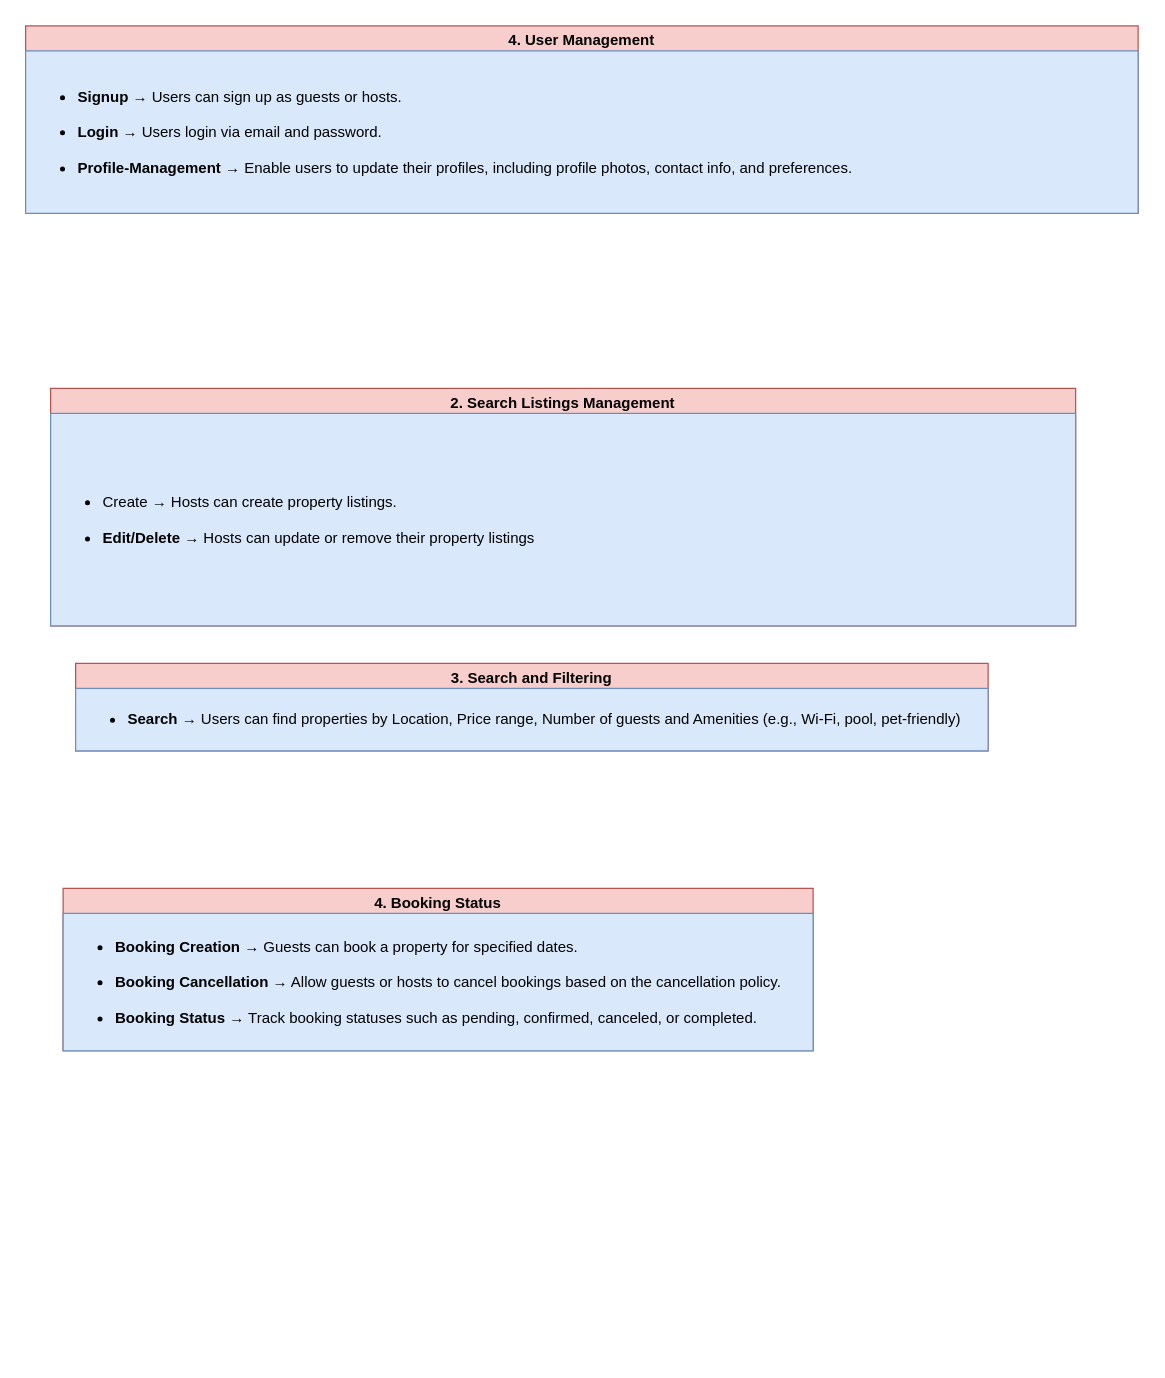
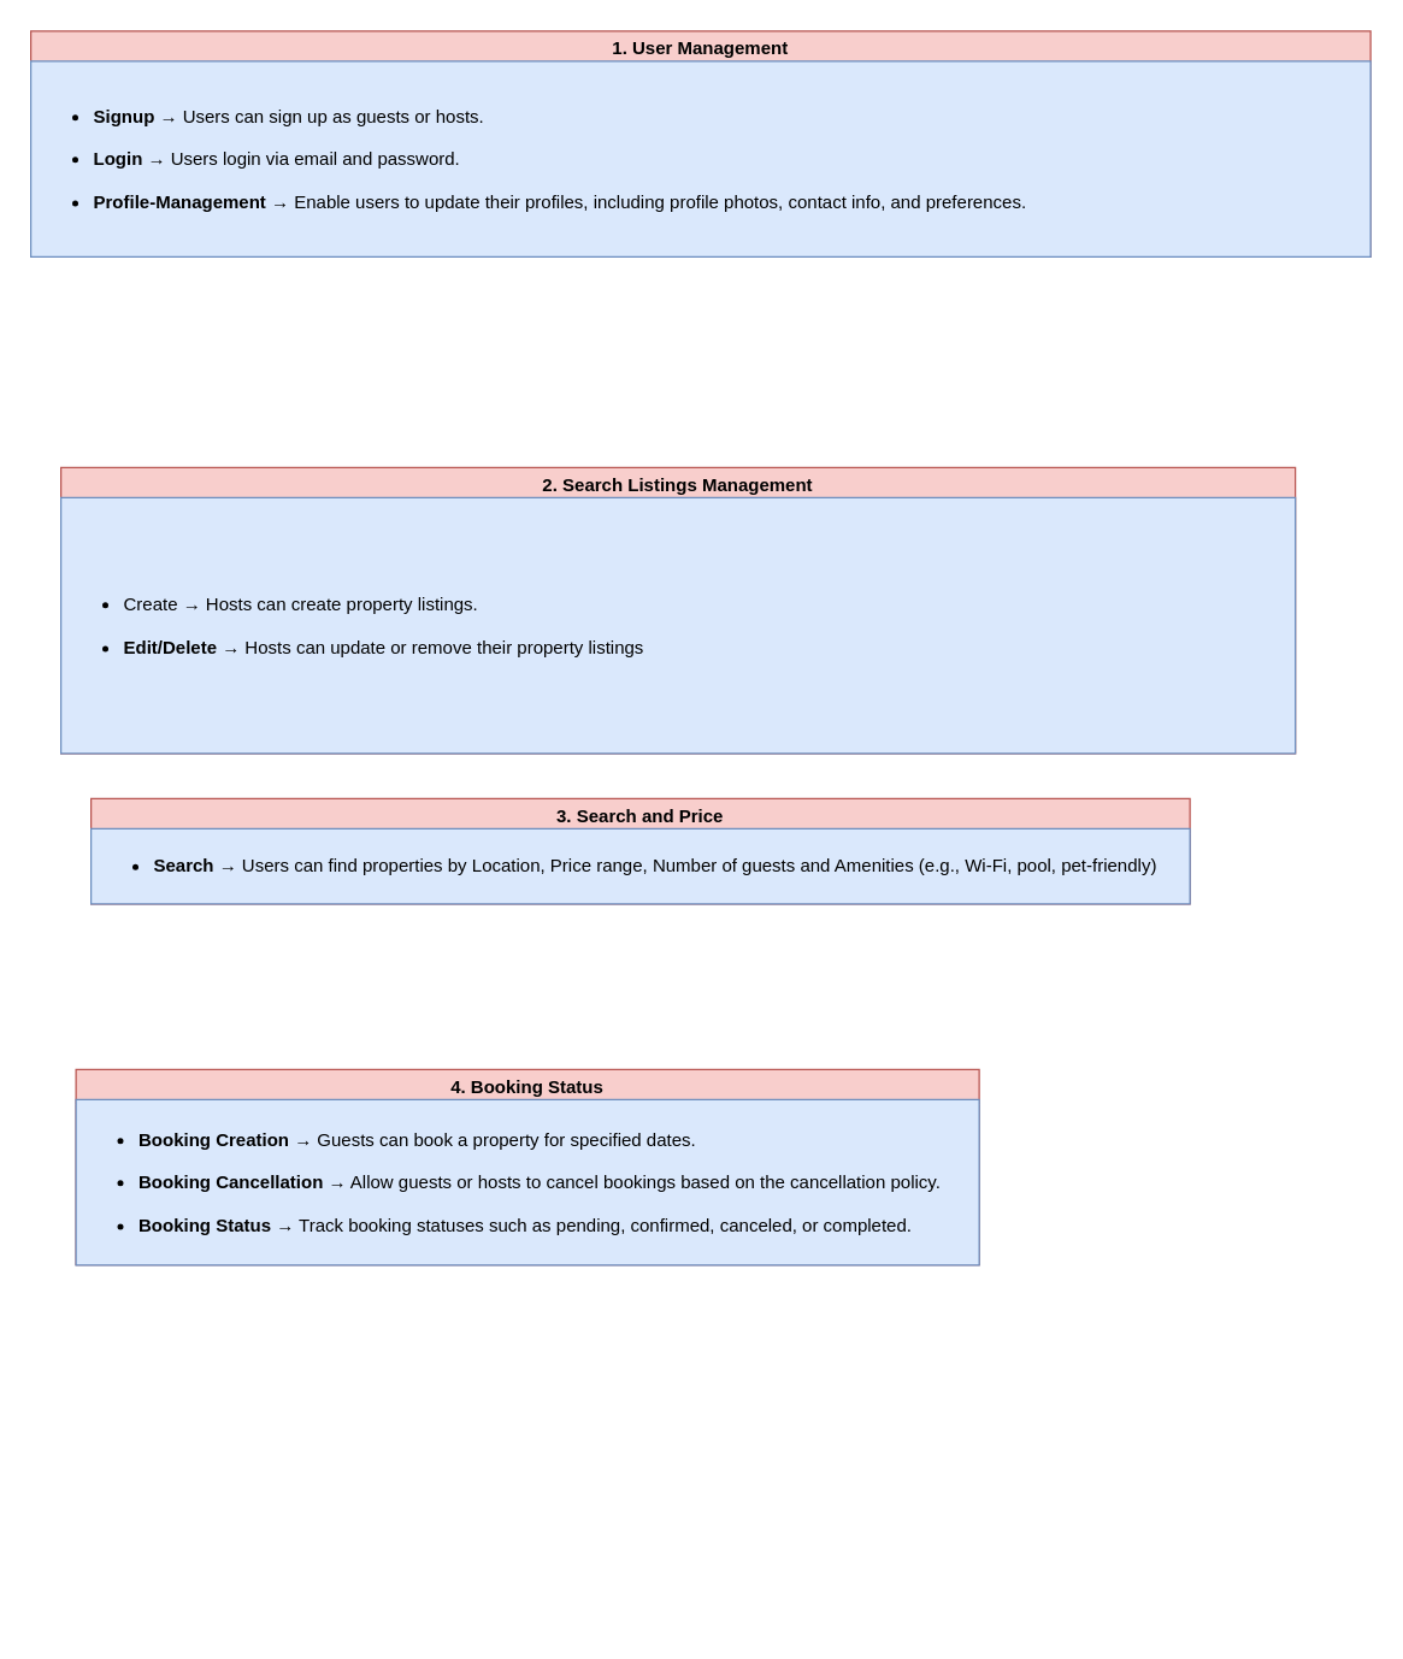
  <mxCell id="0" />
  <mxCell id="1" parent="0" />
- <mxCell id="2" value="&lt;span class=&quot;notion-enable-hover&quot; data-token-index=&quot;0&quot;&gt;3.&amp;nbsp;Search and Filtering&lt;/span&gt;" style="swimlane;whiteSpace=wrap;html=1;fillColor=#f8cecc;strokeColor=#b85450;container=0;" vertex="1" parent="1"><mxGeometry x="60" y="530" width="730" height="70" as="geometry"><mxRectangle x="-510" y="530" width="160" height="30" as="alternateBounds" /></mxGeometry></mxCell>
+ <mxCell id="2" value="&lt;span class=&quot;notion-enable-hover&quot; data-token-index=&quot;0&quot;&gt;3.&amp;nbsp;Search and Price&lt;/span&gt;" style="swimlane;whiteSpace=wrap;html=1;fillColor=#f8cecc;strokeColor=#b85450;container=0;" vertex="1" parent="1"><mxGeometry x="60" y="530" width="730" height="70" as="geometry"><mxRectangle x="-510" y="530" width="160" height="30" as="alternateBounds" /></mxGeometry></mxCell>
  <mxCell id="3" value="" style="group" vertex="1" connectable="0" parent="1"><mxGeometry x="40" y="310" width="820" height="190" as="geometry" /></mxCell>
  <mxCell id="4" value="&lt;span class=&quot;notion-enable-hover&quot; data-token-index=&quot;0&quot;&gt;2.&amp;nbsp;Search Listings Management&lt;/span&gt;" style="swimlane;whiteSpace=wrap;html=1;fillColor=#f8cecc;strokeColor=#b85450;container=0;" vertex="1" parent="3"><mxGeometry width="820" height="190" as="geometry" /></mxCell>
  <mxCell id="5" value="&lt;ul style=&quot;text-wrap-mode: nowrap;&quot;&gt;&lt;li&gt;Create → Hosts can create property listings.&lt;/li&gt;&lt;br&gt;&lt;li&gt;&lt;strong&gt;Edit/Delete →&lt;/strong&gt;&amp;nbsp;Hosts can update or remove their property listings&lt;/li&gt;&lt;/ul&gt;" style="rounded=0;whiteSpace=wrap;html=1;fillColor=#dae8fc;strokeColor=#6c8ebf;align=left;shadow=0;" vertex="1" parent="3"><mxGeometry y="20" width="820" height="170" as="geometry" /></mxCell>
  <mxCell id="6" value="" style="group" vertex="1" connectable="0" parent="1"><mxGeometry x="20" y="20" width="890" height="150" as="geometry" /></mxCell>
- <mxCell id="7" value="&lt;span class=&quot;notion-enable-hover&quot; data-token-index=&quot;0&quot;&gt;4.&amp;nbsp;User Management&lt;/span&gt;" style="swimlane;whiteSpace=wrap;html=1;fillColor=#f8cecc;strokeColor=#b85450;container=0;" vertex="1" parent="6"><mxGeometry width="890.0" height="150" as="geometry" /></mxCell>
+ <mxCell id="7" value="&lt;span class=&quot;notion-enable-hover&quot; data-token-index=&quot;0&quot;&gt;1.&amp;nbsp;User Management&lt;/span&gt;" style="swimlane;whiteSpace=wrap;html=1;fillColor=#f8cecc;strokeColor=#b85450;container=0;" vertex="1" parent="6"><mxGeometry width="890.0" height="150" as="geometry" /></mxCell>
  <mxCell id="8" value="&lt;ul style=&quot;text-wrap-mode: nowrap;&quot;&gt;&lt;li style=&quot;&quot;&gt;&lt;b&gt;Signup &lt;/b&gt;→ Users can sign up as&amp;nbsp;guests&amp;nbsp;or&amp;nbsp;hosts.&lt;/li&gt;&lt;br&gt;&lt;li&gt;&lt;b&gt;Login &lt;/b&gt;→ Users login via email and password.&lt;/li&gt;&lt;br&gt;&lt;li&gt;&lt;b&gt;Profile-Management&lt;/b&gt; → Enable users to update their profiles, including profile photos, contact info, and preferences.&lt;/li&gt;&lt;/ul&gt;" style="rounded=0;whiteSpace=wrap;html=1;fillColor=#dae8fc;strokeColor=#6c8ebf;align=left;container=0;flipH=1;flipV=0;" vertex="1" parent="6"><mxGeometry y="20" width="890.0" height="130" as="geometry" /></mxCell>
  <mxCell id="9" value="&lt;span class=&quot;notion-enable-hover&quot; data-token-index=&quot;0&quot;&gt;4.&amp;nbsp;Booking Status&lt;/span&gt;" style="swimlane;whiteSpace=wrap;html=1;fillColor=#f8cecc;strokeColor=#b85450;container=0;startSize=23;" vertex="1" parent="1"><mxGeometry x="50" y="710" width="600" height="129.73" as="geometry" /></mxCell>
  <mxCell id="10" value="&lt;ul&gt;&lt;li&gt;&lt;strong&gt;Booking Creation →&lt;/strong&gt; Guests can book a property for specified dates.&lt;/li&gt;&lt;br&gt;&lt;li&gt;&lt;strong&gt;Booking Cancellation →&lt;/strong&gt; Allow guests or hosts to cancel bookings based on the cancellation policy.&lt;/li&gt;&lt;br&gt;&lt;li&gt;&lt;strong&gt;Booking Status →&lt;/strong&gt; Track booking statuses such as pending, confirmed, canceled, or completed.&lt;/li&gt;&lt;/ul&gt;" style="text;html=1;align=left;verticalAlign=middle;resizable=0;points=[];autosize=1;strokeColor=#6c8ebf;fillColor=#dae8fc;container=1;" vertex="1" parent="9"><mxGeometry y="20" width="600" height="110" as="geometry" /></mxCell>
  <mxCell id="11" value="" style="group;container=0;aspect=fixed;" vertex="1" connectable="0" parent="1"><mxGeometry x="220" y="950" width="600" height="130" as="geometry" /></mxCell>
  <mxCell id="12" value="&lt;ul&gt;&lt;li&gt;&lt;b&gt;Search &lt;/b&gt;→ Users can find properties by Location, Price range, Number of guests and Amenities (e.g., Wi-Fi, pool, pet-friendly)&lt;/li&gt;&lt;/ul&gt;" style="text;html=1;align=left;verticalAlign=middle;resizable=0;points=[];autosize=1;strokeColor=#6c8ebf;fillColor=#dae8fc;" vertex="1" parent="1"><mxGeometry x="60" y="550" width="730" height="50" as="geometry" /></mxCell>
